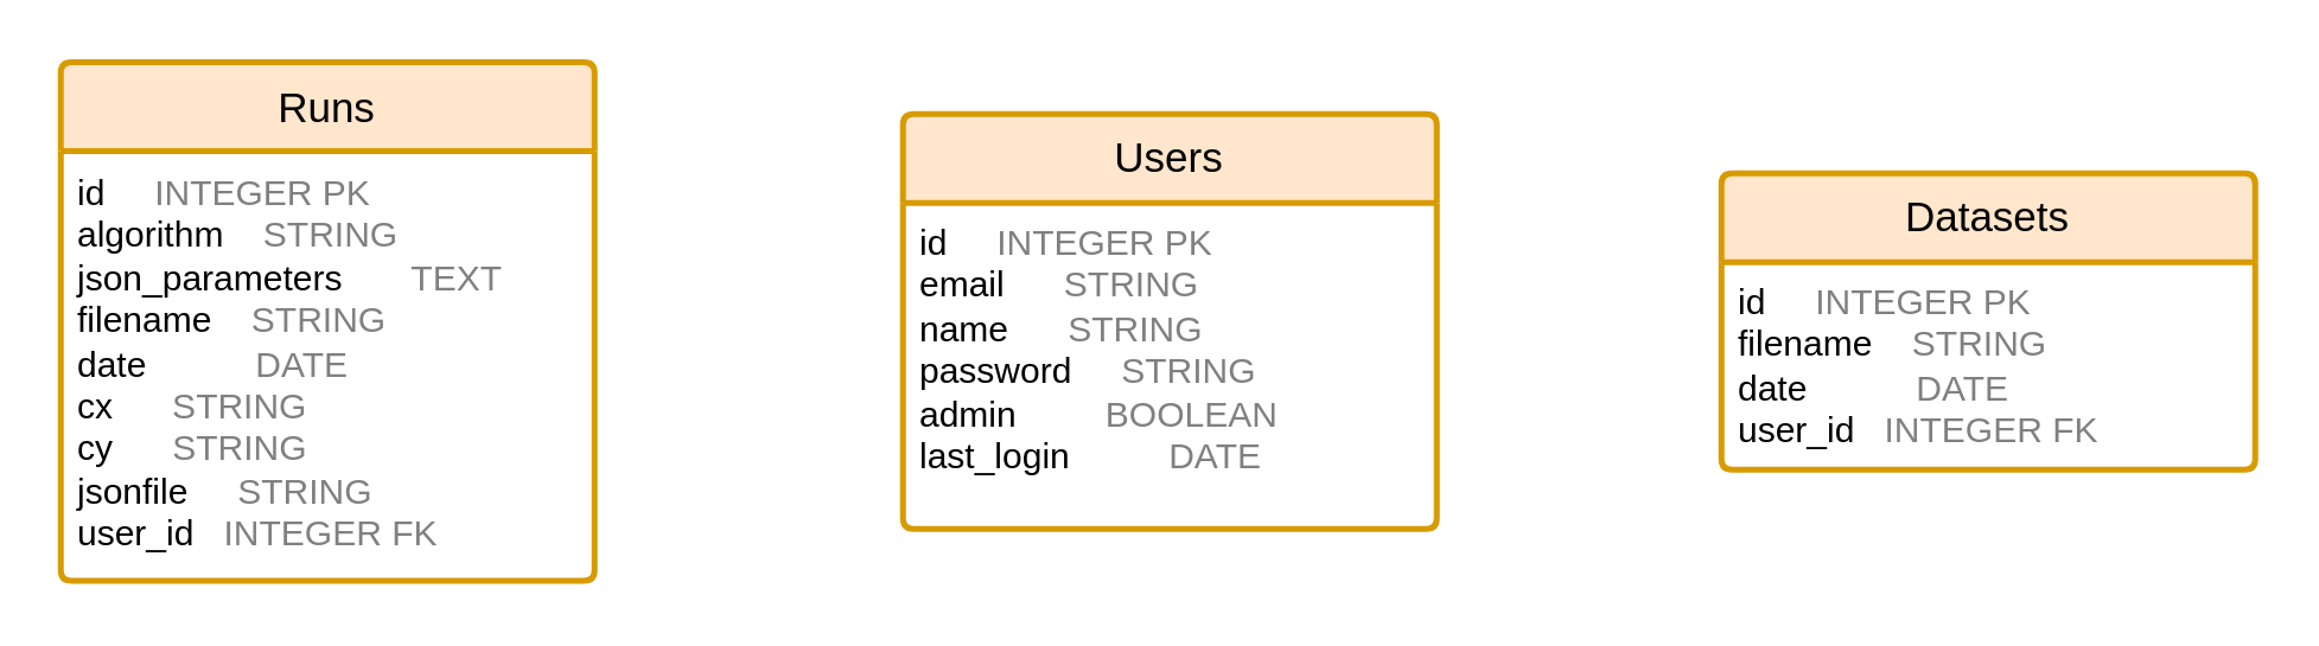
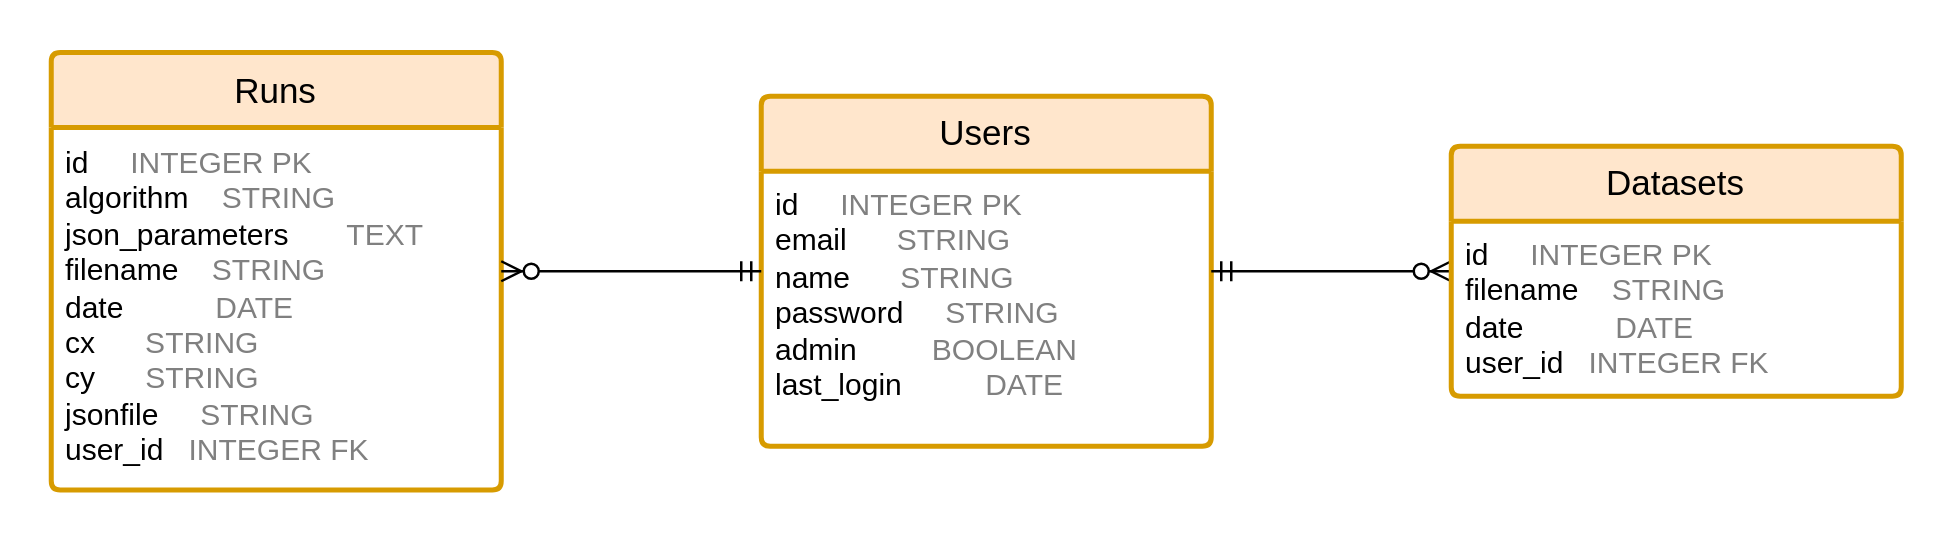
  <mxCell id="0" />
  <mxCell id="1" parent="0" />
  <mxCell id="2" value="Users" style="swimlane;childLayout=stackLayout;horizontal=1;startSize=30;horizontalStack=0;rounded=1;fontSize=14;fontStyle=0;strokeWidth=2;resizeParent=0;resizeLast=1;shadow=0;dashed=0;align=center;arcSize=4;whiteSpace=wrap;html=1;fillColor=#ffe6cc;strokeColor=#d79b00;collapsible=0;" vertex="1" parent="1"><mxGeometry x="304" y="38" width="180" height="140" as="geometry"><mxRectangle x="140" y="180" width="80" height="50" as="alternateBounds" /></mxGeometry></mxCell>
  <mxCell id="3" value="id &lt;span style=&quot;white-space: pre;&quot;&gt; &lt;/span&gt;&lt;span style=&quot;white-space: pre;&quot;&gt; &lt;/span&gt;&lt;span style=&quot;white-space: pre;&quot;&gt; &lt;span style=&quot;white-space: pre;&quot;&gt; &lt;/span&gt;&lt;/span&gt;&lt;font color=&quot;#808080&quot;&gt;INTEGER PK&lt;/font&gt;&lt;div&gt;email &lt;span style=&quot;white-space: pre;&quot;&gt; &lt;/span&gt;&lt;span style=&quot;white-space: pre;&quot;&gt; &lt;/span&gt;&lt;span style=&quot;white-space: pre;&quot;&gt; &lt;span style=&quot;white-space: pre;&quot;&gt; &lt;/span&gt;&lt;/span&gt; &lt;font color=&quot;#808080&quot;&gt;STRING&lt;/font&gt;&lt;/div&gt;&lt;div&gt;name &lt;span style=&quot;white-space: pre;&quot;&gt; &lt;/span&gt;&lt;span style=&quot;white-space: pre;&quot;&gt; &lt;/span&gt;&lt;span style=&quot;white-space: pre;&quot;&gt; &lt;/span&gt;&lt;span style=&quot;white-space: pre;&quot;&gt; &lt;/span&gt; &lt;font color=&quot;#808080&quot;&gt;STRING&lt;/font&gt;&lt;/div&gt;&lt;div&gt;password &lt;span style=&quot;white-space: pre;&quot;&gt; &lt;/span&gt;&lt;span style=&quot;white-space: pre;&quot;&gt; &lt;/span&gt;&lt;span style=&quot;white-space: pre;&quot;&gt; &lt;/span&gt; &lt;font color=&quot;#808080&quot;&gt;STRING&lt;/font&gt;&lt;/div&gt;&lt;div&gt;admin &lt;span style=&quot;white-space: pre;&quot;&gt; &lt;/span&gt;&lt;span style=&quot;white-space: pre;&quot;&gt; &lt;/span&gt;&lt;span style=&quot;white-space: pre;&quot;&gt; &lt;/span&gt;&amp;nbsp;&amp;nbsp;&amp;nbsp;&amp;nbsp; &lt;font color=&quot;#808080&quot;&gt;BOOLEAN&lt;/font&gt;&lt;/div&gt;&lt;div&gt;last_login &lt;span style=&quot;white-space: pre;&quot;&gt; &lt;/span&gt;&lt;span style=&quot;white-space: pre;&quot;&gt; &lt;/span&gt;&lt;span style=&quot;white-space: pre;&quot;&gt;       &lt;/span&gt;&lt;font color=&quot;#808080&quot;&gt;DATE&lt;/font&gt;&lt;br&gt;&lt;/div&gt;" style="align=left;strokeColor=none;fillColor=none;spacingLeft=4;fontSize=12;verticalAlign=top;resizable=0;rotatable=0;part=1;html=1;" vertex="1" parent="2"><mxGeometry y="30" width="180" height="110" as="geometry" /></mxCell>
+ <mxCell id="4" value="" style="edgeStyle=entityRelationEdgeStyle;fontSize=12;html=1;endArrow=ERzeroToMany;startArrow=ERmandOne;rounded=0;" edge="1" parent="1" source="2" target="5"><mxGeometry width="100" height="100" relative="1" as="geometry"><mxPoint x="70" y="128" as="sourcePoint" /><mxPoint x="170" y="28" as="targetPoint" /></mxGeometry></mxCell>
  <mxCell id="5" value="Datasets" style="swimlane;childLayout=stackLayout;horizontal=1;startSize=30;horizontalStack=0;rounded=1;fontSize=14;fontStyle=0;strokeWidth=2;resizeParent=0;resizeLast=1;shadow=0;dashed=0;align=center;arcSize=4;whiteSpace=wrap;html=1;fillColor=#ffe6cc;strokeColor=#d79b00;collapsible=0;" vertex="1" parent="1"><mxGeometry x="580" y="58" width="180" height="100" as="geometry"><mxRectangle x="140" y="180" width="80" height="50" as="alternateBounds" /></mxGeometry></mxCell>
  <mxCell id="6" value="id &lt;span style=&quot;white-space: pre;&quot;&gt; &lt;/span&gt;&lt;span style=&quot;white-space: pre;&quot;&gt; &lt;/span&gt;&lt;span style=&quot;white-space: pre;&quot;&gt; &lt;span style=&quot;white-space: pre;&quot;&gt; &lt;/span&gt;&lt;/span&gt;&lt;font color=&quot;#808080&quot;&gt;INTEGER PK&lt;/font&gt;&lt;div&gt;filename&lt;span style=&quot;white-space: pre;&quot;&gt; &lt;/span&gt;&lt;span style=&quot;white-space: pre;&quot;&gt; &lt;span style=&quot;white-space: pre;&quot;&gt; &lt;/span&gt;&lt;/span&gt; &lt;font color=&quot;#808080&quot;&gt;STRING&lt;/font&gt;&lt;/div&gt;&lt;div&gt;date &lt;span style=&quot;white-space: pre;&quot;&gt; &lt;/span&gt;&lt;span style=&quot;white-space: pre;&quot;&gt; &lt;/span&gt;&lt;span style=&quot;white-space: pre;&quot;&gt; &lt;/span&gt;&lt;span style=&quot;white-space: pre;&quot;&gt; &lt;/span&gt;&amp;nbsp;&amp;nbsp;&amp;nbsp;&amp;nbsp;&amp;nbsp; &lt;font color=&quot;#808080&quot;&gt;DATE&lt;/font&gt;&lt;/div&gt;&lt;div&gt;user_id &lt;span style=&quot;white-space: pre;&quot;&gt; &lt;/span&gt;&lt;span style=&quot;white-space: pre;&quot;&gt; &lt;/span&gt;&lt;font color=&quot;#808080&quot;&gt;INTEGER FK&lt;br&gt;&lt;/font&gt;&lt;/div&gt;" style="align=left;strokeColor=none;fillColor=none;spacingLeft=4;fontSize=12;verticalAlign=top;resizable=0;rotatable=0;part=1;html=1;" vertex="1" parent="5"><mxGeometry y="30" width="180" height="70" as="geometry" /></mxCell>
  <mxCell id="7" value="Runs" style="swimlane;childLayout=stackLayout;horizontal=1;startSize=30;horizontalStack=0;rounded=1;fontSize=14;fontStyle=0;strokeWidth=2;resizeParent=0;resizeLast=1;shadow=0;dashed=0;align=center;arcSize=4;whiteSpace=wrap;html=1;fillColor=#ffe6cc;strokeColor=#d79b00;collapsible=0;" vertex="1" parent="1"><mxGeometry x="20" y="20.5" width="180" height="175" as="geometry"><mxRectangle x="140" y="180" width="80" height="50" as="alternateBounds" /></mxGeometry></mxCell>
  <mxCell id="8" value="id &lt;span style=&quot;white-space: pre;&quot;&gt; &lt;/span&gt;&lt;span style=&quot;white-space: pre;&quot;&gt; &lt;/span&gt;&lt;span style=&quot;white-space: pre;&quot;&gt; &lt;span style=&quot;white-space: pre;&quot;&gt; &lt;/span&gt;&lt;/span&gt;&lt;font color=&quot;#808080&quot;&gt;INTEGER PK&lt;/font&gt;&lt;div&gt;algorithm&lt;span style=&quot;white-space: pre;&quot;&gt; &lt;/span&gt;&lt;span style=&quot;white-space: pre;&quot;&gt; &lt;span style=&quot;white-space: pre;&quot;&gt; &lt;/span&gt;&lt;/span&gt; &lt;font color=&quot;#808080&quot;&gt;STRING&lt;/font&gt;&lt;/div&gt;&lt;div&gt;json_parameters&lt;span style=&quot;white-space: pre;&quot;&gt; &lt;/span&gt;&amp;nbsp;&amp;nbsp;&amp;nbsp;&amp;nbsp;&amp;nbsp; &lt;font color=&quot;#808080&quot;&gt;TEXT&lt;/font&gt;&lt;/div&gt;&lt;div&gt;filename&lt;span style=&quot;white-space: pre;&quot;&gt; &lt;/span&gt;&lt;span style=&quot;white-space: pre;&quot;&gt; &lt;/span&gt;&lt;span style=&quot;white-space: pre;&quot;&gt; &lt;/span&gt; &lt;font color=&quot;#808080&quot;&gt;STRING&lt;/font&gt;&lt;br&gt;&lt;/div&gt;&lt;div&gt;date &lt;span style=&quot;white-space: pre;&quot;&gt; &lt;/span&gt;&lt;span style=&quot;white-space: pre;&quot;&gt; &lt;/span&gt;&lt;span style=&quot;white-space: pre;&quot;&gt; &lt;/span&gt;&lt;span style=&quot;white-space: pre;&quot;&gt; &lt;/span&gt;&amp;nbsp;&amp;nbsp;&amp;nbsp;&amp;nbsp;&amp;nbsp; &lt;font color=&quot;#808080&quot;&gt;DATE&lt;/font&gt;&lt;/div&gt;&lt;div&gt;cx&lt;span style=&quot;white-space: pre;&quot;&gt; &lt;/span&gt;&lt;span style=&quot;white-space: pre;&quot;&gt; &lt;/span&gt;&lt;span style=&quot;white-space: pre;&quot;&gt; &lt;/span&gt;&lt;span style=&quot;white-space: pre;&quot;&gt; &lt;/span&gt;&lt;span style=&quot;white-space: pre;&quot;&gt;  &lt;/span&gt;&lt;font color=&quot;#808080&quot;&gt;STRING&lt;/font&gt;&lt;/div&gt;&lt;div&gt;cy&lt;span style=&quot;white-space: pre;&quot;&gt; &lt;/span&gt;&lt;span style=&quot;white-space: pre;&quot;&gt; &lt;/span&gt;&lt;span style=&quot;white-space: pre;&quot;&gt; &lt;/span&gt;&lt;span style=&quot;white-space: pre;&quot;&gt; &lt;/span&gt;&lt;span style=&quot;white-space: pre;&quot;&gt; &lt;/span&gt; &lt;font color=&quot;#808080&quot;&gt;STRING&lt;/font&gt;&lt;/div&gt;&lt;div&gt;jsonfile&lt;span style=&quot;white-space: pre;&quot;&gt; &lt;/span&gt;&lt;span style=&quot;white-space: pre;&quot;&gt; &lt;/span&gt;&lt;span style=&quot;white-space: pre;&quot;&gt; &lt;/span&gt;&lt;span style=&quot;white-space: pre;&quot;&gt; &lt;/span&gt; &lt;font color=&quot;#808080&quot;&gt;STRING&lt;/font&gt;&lt;br&gt;&lt;/div&gt;&lt;div&gt;user_id &lt;span style=&quot;white-space: pre;&quot;&gt; &lt;/span&gt;&lt;span style=&quot;white-space: pre;&quot;&gt; &lt;/span&gt;&lt;font color=&quot;#808080&quot;&gt;INTEGER FK&lt;br&gt;&lt;/font&gt;&lt;/div&gt;" style="align=left;strokeColor=none;fillColor=none;spacingLeft=4;fontSize=12;verticalAlign=top;resizable=0;rotatable=0;part=1;html=1;" vertex="1" parent="7"><mxGeometry y="30" width="180" height="145" as="geometry" /></mxCell>
+ <mxCell id="9" value="" style="edgeStyle=entityRelationEdgeStyle;fontSize=12;html=1;endArrow=ERzeroToMany;startArrow=ERmandOne;rounded=0;" edge="1" parent="1" source="2" target="7"><mxGeometry width="100" height="100" relative="1" as="geometry"><mxPoint x="250" y="318" as="sourcePoint" /><mxPoint x="350" y="218" as="targetPoint" /></mxGeometry></mxCell>
